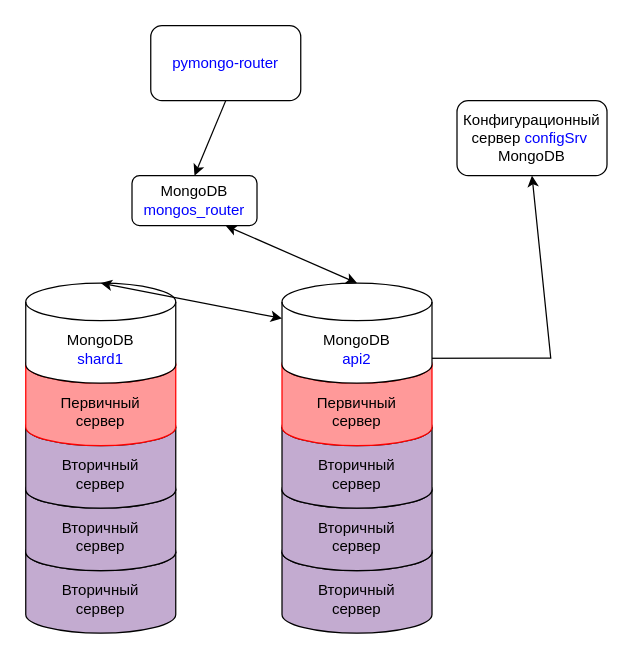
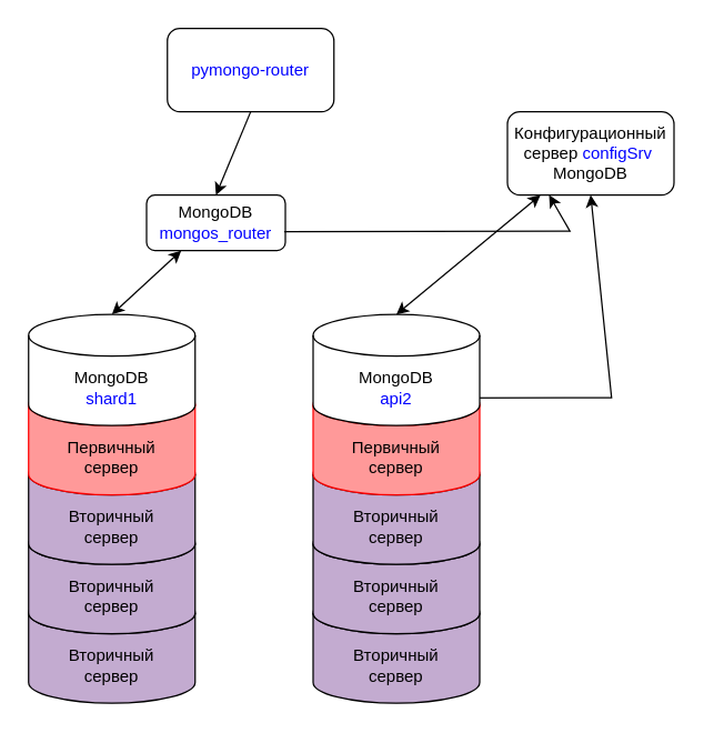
  <mxCell id="0" />
  <mxCell id="1" parent="0" />
  <mxCell id="2" value="Вторичный&lt;div&gt;сервер&lt;/div&gt;" style="shape=cylinder3;whiteSpace=wrap;html=1;boundedLbl=1;backgroundOutline=1;size=15;fillColor=#C3ABD0;" vertex="1" parent="1"><mxGeometry x="225" y="426" width="120" height="80" as="geometry" /></mxCell>
  <mxCell id="3" value="Вторичный&lt;div&gt;сервер&lt;/div&gt;" style="shape=cylinder3;whiteSpace=wrap;html=1;boundedLbl=1;backgroundOutline=1;size=15;fillColor=#C3ABD0;" vertex="1" parent="1"><mxGeometry x="225" y="376" width="120" height="80" as="geometry" /></mxCell>
  <mxCell id="4" value="Вторичный&lt;div&gt;сервер&lt;/div&gt;" style="shape=cylinder3;whiteSpace=wrap;html=1;boundedLbl=1;backgroundOutline=1;size=15;fillColor=#C3ABD0;" vertex="1" parent="1"><mxGeometry x="225" y="326" width="120" height="80" as="geometry" /></mxCell>
  <mxCell id="5" value="Вторичный&lt;div&gt;сервер&lt;/div&gt;" style="shape=cylinder3;whiteSpace=wrap;html=1;boundedLbl=1;backgroundOutline=1;size=15;fillColor=#C3ABD0;" vertex="1" parent="1"><mxGeometry x="20" y="426" width="120" height="80" as="geometry" /></mxCell>
  <mxCell id="6" value="Вторичный&lt;div&gt;сервер&lt;/div&gt;" style="shape=cylinder3;whiteSpace=wrap;html=1;boundedLbl=1;backgroundOutline=1;size=15;fillColor=#C3ABD0;" vertex="1" parent="1"><mxGeometry x="20" y="376" width="120" height="80" as="geometry" /></mxCell>
  <mxCell id="7" value="Вторичный&lt;div&gt;сервер&lt;/div&gt;" style="shape=cylinder3;whiteSpace=wrap;html=1;boundedLbl=1;backgroundOutline=1;size=15;fillColor=#C3ABD0;" vertex="1" parent="1"><mxGeometry x="20" y="326" width="120" height="80" as="geometry" /></mxCell>
  <mxCell id="8" value="Первичный&lt;div&gt;сервер&lt;/div&gt;" style="shape=cylinder3;whiteSpace=wrap;html=1;boundedLbl=1;backgroundOutline=1;size=15;strokeColor=#FF0000;fillColor=#FF9999;" parent="1" vertex="1"><mxGeometry x="225" y="276" width="120" height="80" as="geometry" /></mxCell>
  <mxCell id="9" value="Первичный&lt;div&gt;сервер&lt;/div&gt;" style="shape=cylinder3;whiteSpace=wrap;html=1;boundedLbl=1;backgroundOutline=1;size=15;strokeColor=#FF0000;fillColor=#FF9999;" parent="1" vertex="1"><mxGeometry x="20" y="276" width="120" height="80" as="geometry" /></mxCell>
  <mxCell id="10" value="MongoDB&lt;div&gt;&lt;font color=&quot;#0000ff&quot;&gt;shard1&lt;/font&gt;&lt;/div&gt;" style="shape=cylinder3;whiteSpace=wrap;html=1;boundedLbl=1;backgroundOutline=1;size=15;" parent="1" vertex="1"><mxGeometry x="20" y="226" width="120" height="80" as="geometry" /></mxCell>
  <mxCell id="11" value="&lt;div&gt;MongoDB&lt;/div&gt;&lt;div&gt;&lt;font color=&quot;#0000ff&quot;&gt;mongos_router&lt;/font&gt;&lt;/div&gt;" style="rounded=1;whiteSpace=wrap;html=1;" parent="1" vertex="1"><mxGeometry x="105" y="140" width="100" height="40" as="geometry" /></mxCell>
  <mxCell id="12" value="Конфигурационный сервер &lt;font color=&quot;#0000ff&quot;&gt;configSrv&lt;/font&gt;&amp;nbsp;&lt;div&gt;MongoDB&lt;/div&gt;" style="rounded=1;whiteSpace=wrap;html=1;" parent="1" vertex="1"><mxGeometry x="365" y="80" width="120" height="60" as="geometry" /></mxCell>
  <mxCell id="13" value="" style="endArrow=classic;html=1;rounded=0;exitX=0.5;exitY=1;exitDx=0;exitDy=0;entryX=0.5;entryY=0;entryDx=0;entryDy=0;" parent="1" target="11" edge="1"><mxGeometry width="50" height="50" relative="1" as="geometry"><mxPoint x="180" y="80" as="sourcePoint" /><mxPoint x="240" y="206" as="targetPoint" /></mxGeometry></mxCell>
  <mxCell id="14" value="" style="endArrow=classic;html=1;rounded=0;entryX=0.5;entryY=1;entryDx=0;entryDy=0;exitX=1.043;exitY=0.753;exitDx=0;exitDy=0;exitPerimeter=0;" parent="1" target="12" edge="1"><mxGeometry width="50" height="50" relative="1" as="geometry"><mxPoint x="307.58" y="286.24" as="sourcePoint" /><mxPoint x="240" y="206" as="targetPoint" /><Array as="points"><mxPoint x="440" y="286" /></Array></mxGeometry></mxCell>
  <mxCell id="15" value="MongoDB&lt;div&gt;&lt;span style=&quot;background-color: initial;&quot;&gt;&lt;font color=&quot;#0000ff&quot;&gt;api2&lt;/font&gt;&lt;/span&gt;&lt;/div&gt;" style="shape=cylinder3;whiteSpace=wrap;html=1;boundedLbl=1;backgroundOutline=1;size=15;" parent="1" vertex="1"><mxGeometry x="225" y="226" width="120" height="80" as="geometry" /></mxCell>
  <mxCell id="16" value="&lt;font color=&quot;#0000ff&quot;&gt;pymongo-router&lt;/font&gt;" style="rounded=1;whiteSpace=wrap;html=1;" parent="1" vertex="1"><mxGeometry x="120" y="20" width="120" height="60" as="geometry" /></mxCell>
- <mxCell id="17" value="" style="endArrow=classic;startArrow=classic;html=1;rounded=0;exitX=0.5;exitY=0;exitDx=0;exitDy=0;exitPerimeter=0;entryX=0.75;entryY=1;entryDx=0;entryDy=0;" edge="1" parent="1" source="15" target="11"><mxGeometry width="50" height="50" relative="1" as="geometry"><mxPoint x="40" y="146" as="sourcePoint" /><mxPoint x="90" y="96" as="targetPoint" /></mxGeometry></mxCell>
- <mxCell id="18" value="" style="endArrow=classic;startArrow=classic;html=1;rounded=0;exitX=0.5;exitY=0;exitDx=0;exitDy=0;exitPerimeter=0;" edge="1" parent="1" source="10" target="15"><mxGeometry width="50" height="50" relative="1" as="geometry"><mxPoint x="295" y="236" as="sourcePoint" /><mxPoint x="215" y="190" as="targetPoint" /></mxGeometry></mxCell>
+ <mxCell id="17" value="" style="endArrow=classic;startArrow=classic;html=1;rounded=0;exitX=0.5;exitY=0;exitDx=0;exitDy=0;exitPerimeter=0;" edge="1" parent="1" source="15" target="12"><mxGeometry width="50" height="50" relative="1" as="geometry"><mxPoint x="40" y="146" as="sourcePoint" /><mxPoint x="90" y="96" as="targetPoint" /></mxGeometry></mxCell>
+ <mxCell id="18" value="" style="endArrow=classic;startArrow=classic;html=1;rounded=0;exitX=0.5;exitY=0;exitDx=0;exitDy=0;exitPerimeter=0;entryX=0.25;entryY=1;entryDx=0;entryDy=0;" edge="1" parent="1" source="10" target="11"><mxGeometry width="50" height="50" relative="1" as="geometry"><mxPoint x="295" y="236" as="sourcePoint" /><mxPoint x="215" y="190" as="targetPoint" /></mxGeometry></mxCell>
+ <mxCell id="19" value="" style="endArrow=classic;html=1;rounded=0;entryX=0.25;entryY=1;entryDx=0;entryDy=0;exitX=0.992;exitY=0.659;exitDx=0;exitDy=0;exitPerimeter=0;" edge="1" parent="1" source="11" target="12"><mxGeometry width="50" height="50" relative="1" as="geometry"><mxPoint x="40" y="146" as="sourcePoint" /><mxPoint x="360" y="96" as="targetPoint" /><Array as="points"><mxPoint x="410" y="166" /></Array></mxGeometry></mxCell>
